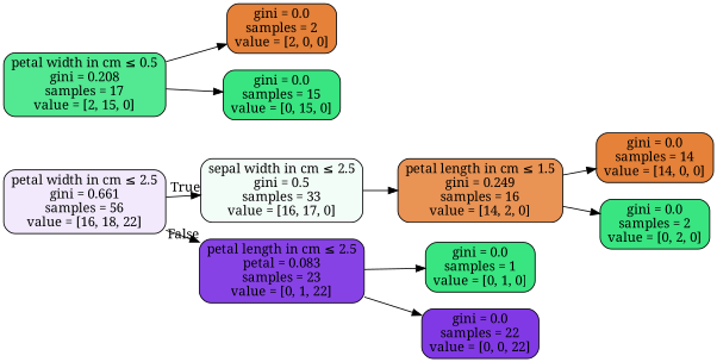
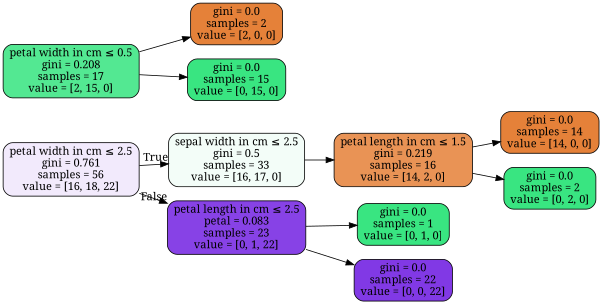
  digraph {
    fontname="Noto Serif"
    rankdir=LR
    node [color=black fillcolor="#39e581" fontname="Noto Serif" shape=box style="filled, rounded"]
    edge [fontname="Noto Serif"]
-   n1 [fillcolor="#f2eafc" label=<petal width in cm &le; 2.5<br/>gini = 0.661<br/>samples = 56<br/>value = [16, 18, 22]>]
+   n1 [fillcolor="#f2eafc" label=<petal width in cm &le; 2.5<br/>gini = 0.761<br/>samples = 56<br/>value = [16, 18, 22]>]
    n2 [fillcolor="#f3fdf8" label=<sepal width in cm &le; 2.5<br/>gini = 0.5<br/>samples = 33<br/>value = [16, 17, 0]>]
    n3 [fillcolor="#8742e6" label=<petal length in cm &le; 2.5<br/>petal = 0.083<br/>samples = 23<br/>value = [0, 1, 22]>]
-   n4 [fillcolor="#e99355" label=<petal length in cm &le; 1.5<br/>gini = 0.249<br/>samples = 16<br/>value = [14, 2, 0]>]
+   n4 [fillcolor="#e99355" label=<petal length in cm &le; 1.5<br/>gini = 0.219<br/>samples = 16<br/>value = [14, 2, 0]>]
    n5 [label=<gini = 0.0<br/>samples = 1<br/>value = [0, 1, 0]>]
    n6 [fillcolor="#8139e5" label=<gini = 0.0<br/>samples = 22<br/>value = [0, 0, 22]>]
    n7 [fillcolor="#53e892" label=<petal width in cm &le; 0.5<br/>gini = 0.208<br/>samples = 17<br/>value = [2, 15, 0]>]
    n8 [fillcolor="#e58139" label=<gini = 0.0<br/>samples = 2<br/>value = [2, 0, 0]>]
    n9 [label=<gini = 0.0<br/>samples = 15<br/>value = [0, 15, 0]>]
    n10 [fillcolor="#e58139" label=<gini = 0.0<br/>samples = 14<br/>value = [14, 0, 0]>]
    n11 [label=<gini = 0.0<br/>samples = 2<br/>value = [0, 2, 0]>]
    n1 -> n2 [headlabel=True labelangle=45 labeldistance=2.5]
    n1 -> n3 [headlabel=False labelangle=-45 labeldistance=2.5]
    n2 -> n4
    n3 -> n5
    n3 -> n6
    n4 -> n10
    n4 -> n11
    n7 -> n8
    n7 -> n9
  }
